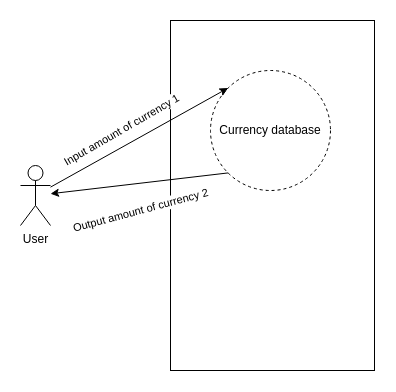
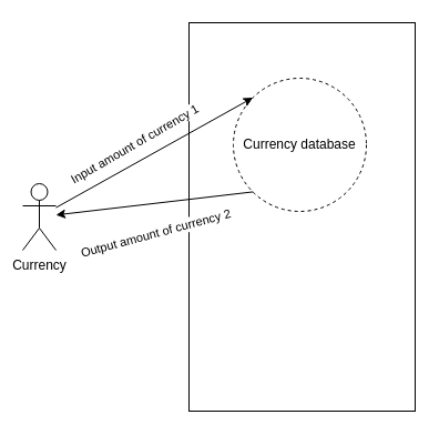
  <mxCell id="0" />
  <mxCell id="1" parent="0" />
- <mxCell id="2" value="User&lt;br&gt;" style="shape=umlActor;verticalLabelPosition=bottom;verticalAlign=top;html=1;outlineConnect=0;" vertex="1" parent="1"><mxGeometry x="20" y="165" width="30" height="60" as="geometry" /></mxCell>
+ <mxCell id="2" value="Currency&lt;br&gt;" style="shape=umlActor;verticalLabelPosition=bottom;verticalAlign=top;html=1;outlineConnect=0;" vertex="1" parent="1"><mxGeometry x="20" y="165" width="30" height="60" as="geometry" /></mxCell>
  <mxCell id="3" value="" style="rounded=0;whiteSpace=wrap;html=1;" vertex="1" parent="1"><mxGeometry x="170" y="20" width="204" height="350" as="geometry" /></mxCell>
  <mxCell id="4" value="Currency database" style="ellipse;whiteSpace=wrap;html=1;aspect=fixed;dashed=1;" vertex="1" parent="1"><mxGeometry x="210" y="70" width="120" height="120" as="geometry" /></mxCell>
  <mxCell id="5" value="" style="endArrow=classic;html=1;rounded=0;exitX=0;exitY=1;exitDx=0;exitDy=0;" edge="1" parent="1" source="4" target="2"><mxGeometry width="50" height="50" relative="1" as="geometry"><mxPoint x="130" y="240" as="sourcePoint" /><mxPoint x="180" y="190" as="targetPoint" /></mxGeometry></mxCell>
  <mxCell id="6" value="Output amount of currency 2" style="edgeLabel;html=1;align=center;verticalAlign=middle;resizable=0;points=[];rotation=-15;" vertex="1" connectable="0" parent="5"><mxGeometry x="0.274" y="1" relative="1" as="geometry"><mxPoint x="25" y="23" as="offset" /></mxGeometry></mxCell>
  <mxCell id="7" value="" style="endArrow=classic;html=1;rounded=0;entryX=0;entryY=0;entryDx=0;entryDy=0;" edge="1" parent="1" source="2" target="4"><mxGeometry width="50" height="50" relative="1" as="geometry"><mxPoint x="130" y="240" as="sourcePoint" /><mxPoint x="180" y="190" as="targetPoint" /></mxGeometry></mxCell>
  <mxCell id="8" value="Input amount of currency 1&lt;br&gt;" style="edgeLabel;html=1;align=center;verticalAlign=middle;resizable=0;points=[];rotation=-30;" vertex="1" connectable="0" parent="7"><mxGeometry x="-0.449" y="2" relative="1" as="geometry"><mxPoint x="22" y="-28" as="offset" /></mxGeometry></mxCell>
